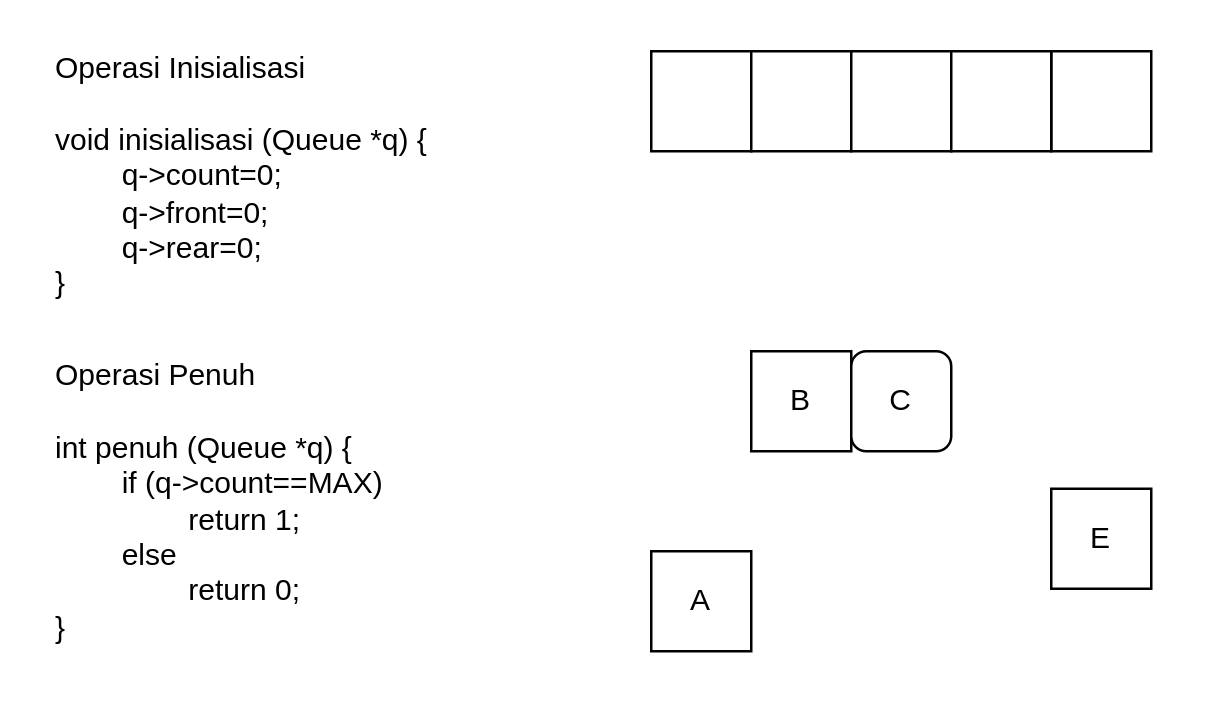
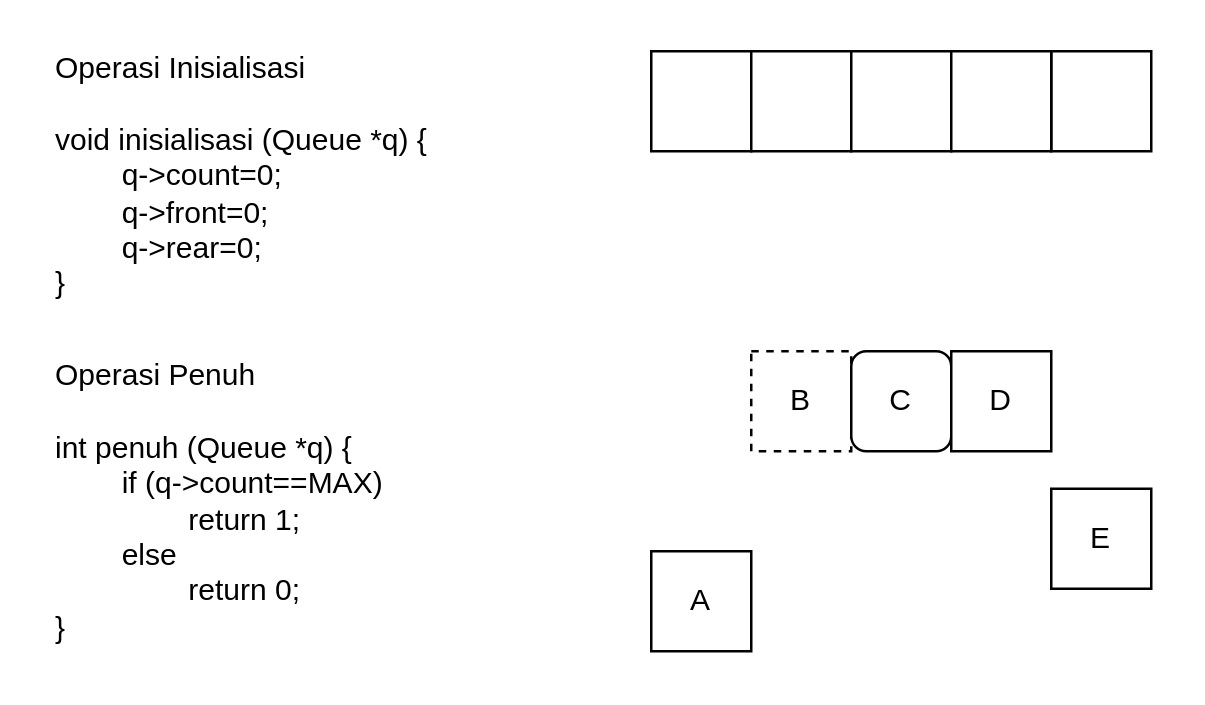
  <mxCell id="0" />
  <mxCell id="1" parent="0" />
  <mxCell id="2" value="" style="rounded=0;whiteSpace=wrap;html=1;" vertex="1" parent="1"><mxGeometry x="260" y="20" width="40" height="40" as="geometry" /></mxCell>
  <mxCell id="3" value="" style="rounded=0;whiteSpace=wrap;html=1;" vertex="1" parent="1"><mxGeometry x="300" y="20" width="40" height="40" as="geometry" /></mxCell>
  <mxCell id="4" value="" style="rounded=0;whiteSpace=wrap;html=1;" vertex="1" parent="1"><mxGeometry x="420" y="20" width="40" height="40" as="geometry" /></mxCell>
  <mxCell id="5" value="" style="rounded=0;whiteSpace=wrap;html=1;" vertex="1" parent="1"><mxGeometry x="340" y="20" width="40" height="40" as="geometry" /></mxCell>
  <mxCell id="6" value="" style="rounded=0;whiteSpace=wrap;html=1;" vertex="1" parent="1"><mxGeometry x="380" y="20" width="40" height="40" as="geometry" /></mxCell>
  <mxCell id="7" value="&lt;span style=&quot;text-align: center&quot;&gt;Operasi Inisialisasi&lt;/span&gt;&lt;br&gt;&lt;br&gt;void inisialisasi (Queue *q) {&lt;br&gt;&lt;span&gt;&#09;&lt;/span&gt;&lt;span style=&quot;white-space: pre&quot;&gt;&#09;&lt;/span&gt;q-&amp;gt;count=0;&lt;br&gt;&lt;span&gt;&#09;&lt;/span&gt;&lt;span style=&quot;white-space: pre&quot;&gt;&#09;&lt;/span&gt;q-&amp;gt;front=0;&lt;br&gt;&lt;span&gt;&#09;&lt;/span&gt;&lt;span style=&quot;white-space: pre&quot;&gt;&#09;&lt;/span&gt;q-&amp;gt;rear=0;&lt;br&gt;}" style="text;html=1;strokeColor=none;fillColor=none;align=left;verticalAlign=middle;whiteSpace=wrap;rounded=0;" vertex="1" parent="1"><mxGeometry x="20" y="20" width="210" height="100" as="geometry" /></mxCell>
  <mxCell id="8" value="A" style="rounded=0;whiteSpace=wrap;html=1;" vertex="1" parent="1"><mxGeometry x="260" y="220" width="40" height="40" as="geometry" /></mxCell>
- <mxCell id="9" value="B" style="rounded=0;whiteSpace=wrap;html=1;" vertex="1" parent="1"><mxGeometry x="300" y="140" width="40" height="40" as="geometry" /></mxCell>
+ <mxCell id="9" value="B" style="rounded=0;whiteSpace=wrap;html=1;dashed=1;" vertex="1" parent="1"><mxGeometry x="300" y="140" width="40" height="40" as="geometry" /></mxCell>
  <mxCell id="10" value="E" style="rounded=0;whiteSpace=wrap;html=1;" vertex="1" parent="1"><mxGeometry x="420" y="195" width="40" height="40" as="geometry" /></mxCell>
  <mxCell id="11" value="C" style="whiteSpace=wrap;html=1;rounded=1;" vertex="1" parent="1"><mxGeometry x="340" y="140" width="40" height="40" as="geometry" /></mxCell>
+ <mxCell id="12" value="D" style="rounded=0;whiteSpace=wrap;html=1;" vertex="1" parent="1"><mxGeometry x="380" y="140" width="40" height="40" as="geometry" /></mxCell>
  <mxCell id="13" value="&lt;span style=&quot;text-align: center&quot;&gt;Operasi Penuh&lt;/span&gt;&lt;br&gt;&lt;br&gt;int penuh (Queue *q) {&lt;br&gt;&lt;span&gt;&#09;&lt;/span&gt;&lt;span style=&quot;white-space: pre&quot;&gt;&#09;&lt;/span&gt;if (q-&amp;gt;count==MAX)&lt;br&gt;&lt;span style=&quot;white-space: pre&quot;&gt;&#09;&lt;span style=&quot;white-space: pre&quot;&gt;&#09;&lt;/span&gt;r&lt;/span&gt;eturn 1;&lt;br&gt;&lt;span style=&quot;white-space: pre&quot;&gt;&#09;&lt;/span&gt;else&lt;br&gt;&lt;span style=&quot;white-space: pre&quot;&gt;&#09;&lt;/span&gt;&lt;span style=&quot;white-space: pre&quot;&gt;&#09;&lt;/span&gt;return 0;&lt;br&gt;}" style="text;html=1;strokeColor=none;fillColor=none;align=left;verticalAlign=middle;whiteSpace=wrap;rounded=0;" vertex="1" parent="1"><mxGeometry x="20" y="140" width="210" height="120" as="geometry" /></mxCell>
